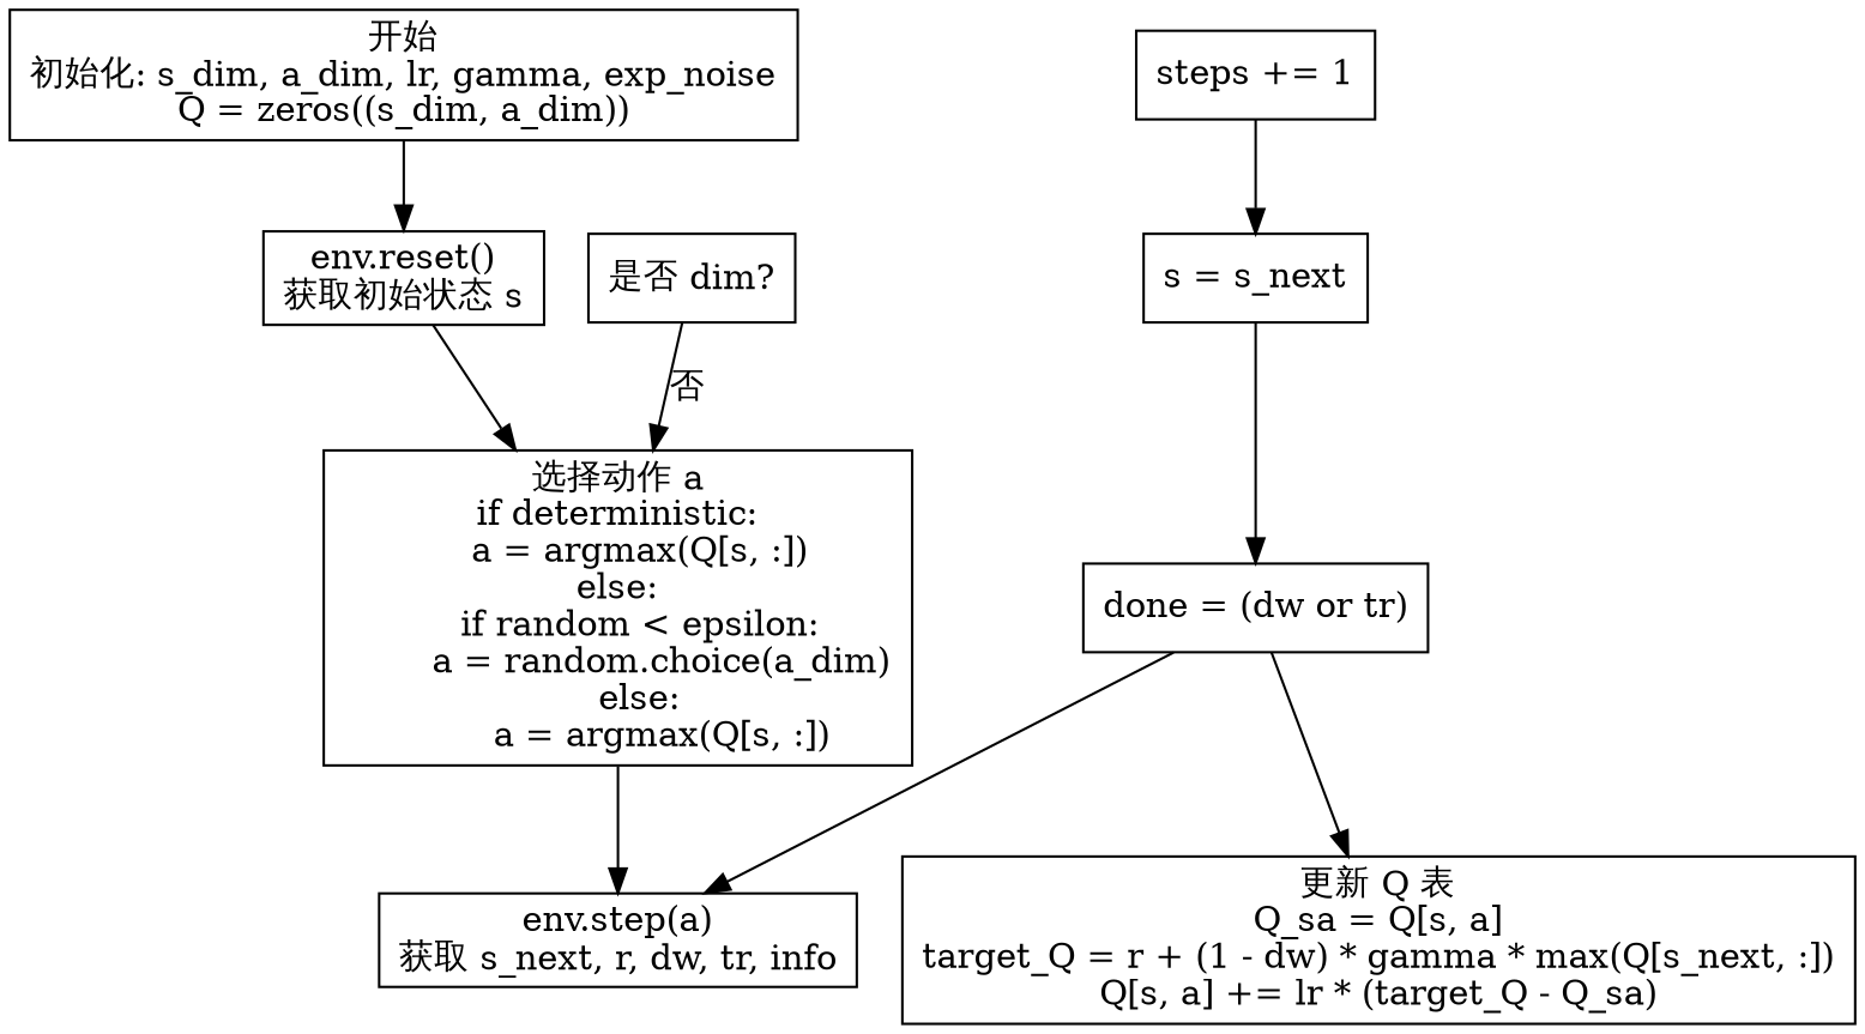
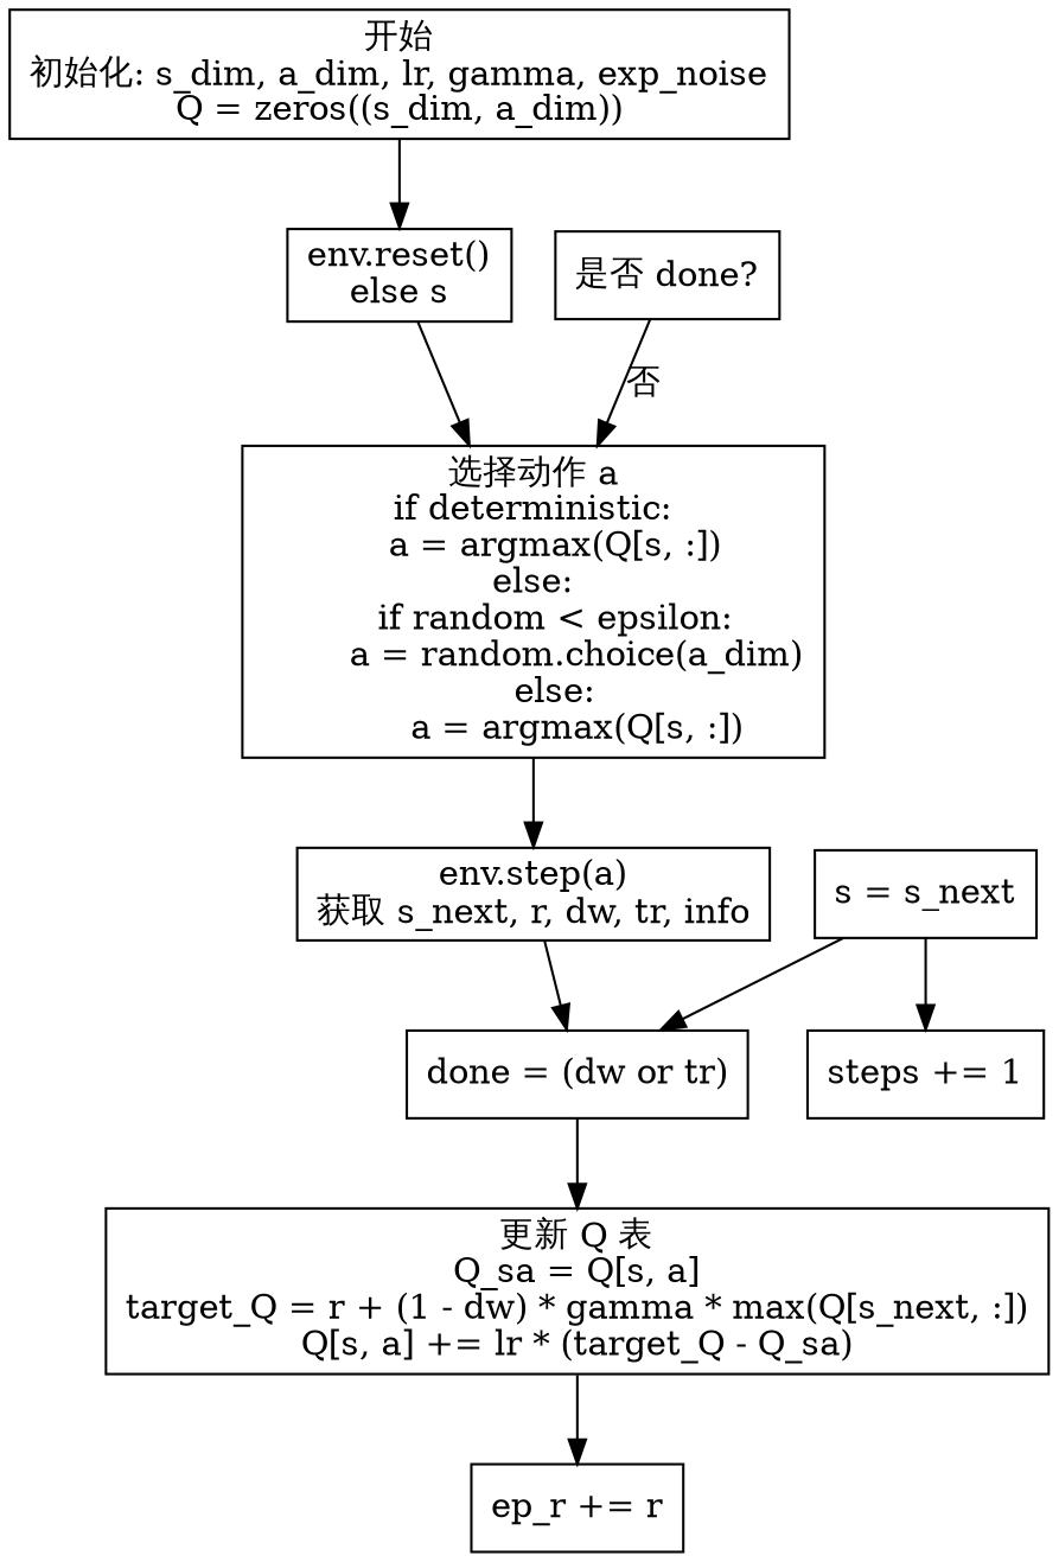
  digraph {
    rankdir=TB
    node [shape=rectangle]
    n1 [label="开始\n初始化: s_dim, a_dim, lr, gamma, exp_noise\nQ = zeros((s_dim, a_dim))"]
-   n2 [label="env.reset()\n获取初始状态 s"]
+   n2 [label="env.reset()\nelse s"]
    n3 [label="选择动作 a\nif deterministic:\n    a = argmax(Q[s, :])\nelse:\n    if random < epsilon:\n        a = random.choice(a_dim)\n    else:\n        a = argmax(Q[s, :])"]
    n4 [label="env.step(a)\n获取 s_next, r, dw, tr, info"]
    n5 [label="done = (dw or tr)"]
    n6 [label="更新 Q 表\nQ_sa = Q[s, a]\ntarget_Q = r + (1 - dw) * gamma * max(Q[s_next, :])\nQ[s, a] += lr * (target_Q - Q_sa)"]
+   n7 [label="ep_r += r"]
    n8 [label="steps += 1"]
    n9 [label="s = s_next"]
-   n10 [label="是否 dim?"]
+   n10 [label="是否 done?"]
    n1 -> n2
    n2 -> n3
    n3 -> n4
-   n5 -> n4
+   n4 -> n5
    n5 -> n6
-   n8 -> n9
+   n6 -> n7
+   n9 -> n8
    n9 -> n5
    n10 -> n3 [label="否"]
  }
